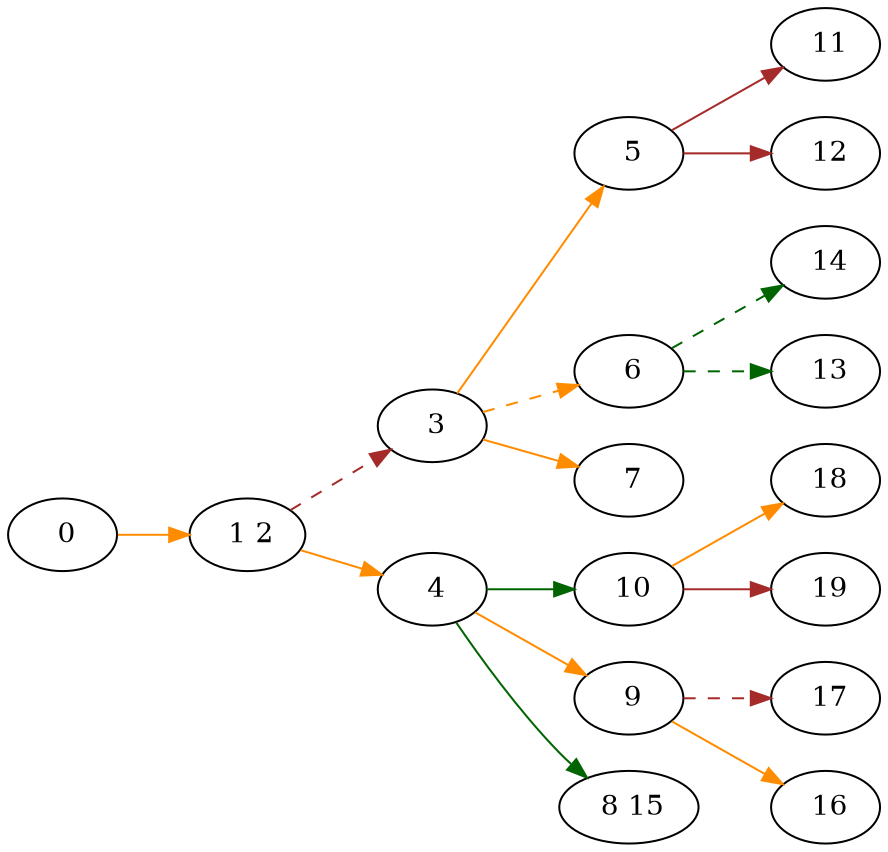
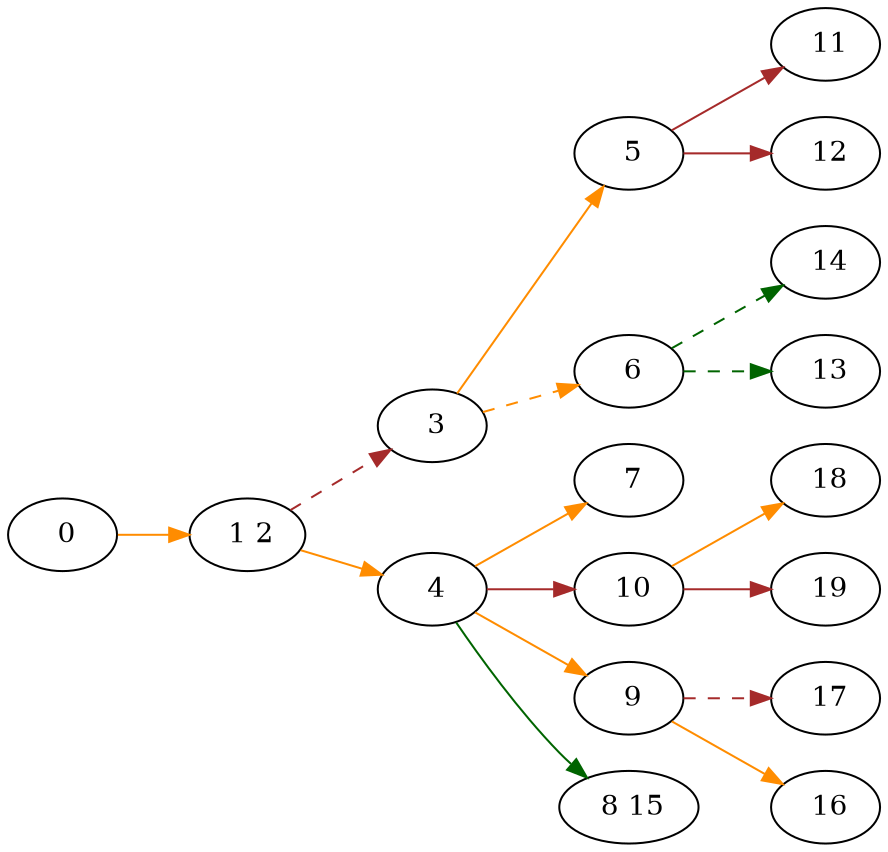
  digraph {
    rankdir=LR
    edge [color=darkorange style=solid]
    " 0"
    " 1 2"
    " 3"
    " 4"
    " 5"
    " 6"
    " 7"
    " 10"
    " 9"
    " 8 15"
    " 11"
    " 12"
    " 14"
    " 13"
    " 18"
    " 19"
    " 17"
    " 16"
    " 0" -> " 1 2"
    " 1 2" -> " 3" [color=brown style=dashed]
    " 1 2" -> " 4"
    " 3" -> " 5"
    " 3" -> " 6" [style=dashed]
-   " 3" -> " 7"
-   " 4" -> " 10" [color=darkgreen]
+   " 4" -> " 7"
+   " 4" -> " 10" [color=brown]
    " 4" -> " 9"
    " 4" -> " 8 15" [color=darkgreen]
    " 5" -> " 11" [color=brown]
    " 5" -> " 12" [color=brown]
    " 6" -> " 14" [color=darkgreen style=dashed]
    " 6" -> " 13" [color=darkgreen style=dashed]
    " 10" -> " 18"
    " 10" -> " 19" [color=brown]
    " 9" -> " 17" [color=brown style=dashed]
    " 9" -> " 16"
  }
